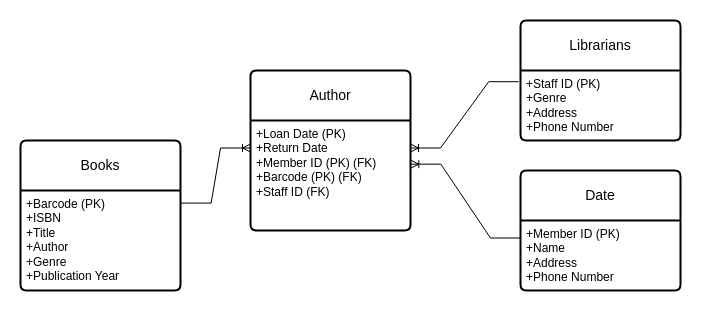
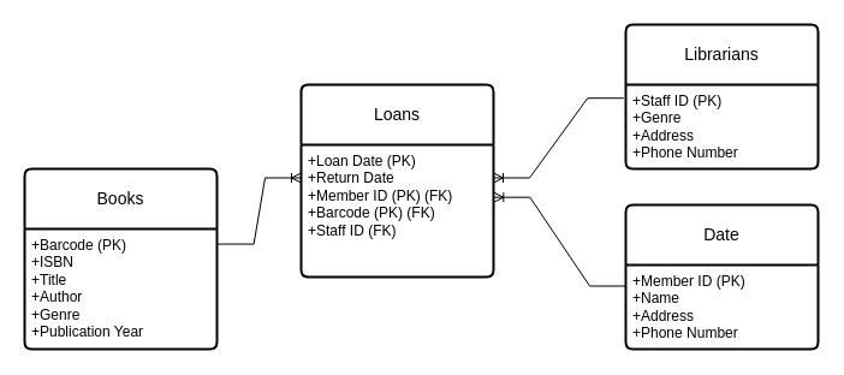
  <mxCell id="0" />
  <mxCell id="1" parent="0" />
- <mxCell id="2" value="Author" style="swimlane;childLayout=stackLayout;horizontal=1;startSize=50;horizontalStack=0;rounded=1;fontSize=14;fontStyle=0;strokeWidth=2;resizeParent=0;resizeLast=1;shadow=0;dashed=0;align=center;arcSize=4;whiteSpace=wrap;html=1;" vertex="1" parent="1"><mxGeometry x="250" y="70" width="160" height="160" as="geometry" /></mxCell>
+ <mxCell id="2" value="Loans" style="swimlane;childLayout=stackLayout;horizontal=1;startSize=50;horizontalStack=0;rounded=1;fontSize=14;fontStyle=0;strokeWidth=2;resizeParent=0;resizeLast=1;shadow=0;dashed=0;align=center;arcSize=4;whiteSpace=wrap;html=1;" vertex="1" parent="1"><mxGeometry x="250" y="70" width="160" height="160" as="geometry" /></mxCell>
  <mxCell id="3" value="&lt;div&gt;&lt;span style=&quot;background-color: initial;&quot;&gt;+Loan Date (PK)&lt;/span&gt;&lt;br&gt;&lt;/div&gt;+Return Date&lt;div&gt;+Member ID (PK) (FK)&lt;/div&gt;&lt;div&gt;+Barcode (PK) (FK)&lt;/div&gt;&lt;div&gt;+Staff ID (FK)&lt;/div&gt;" style="align=left;strokeColor=none;fillColor=none;spacingLeft=4;fontSize=12;verticalAlign=top;resizable=0;rotatable=0;part=1;html=1;" vertex="1" parent="2"><mxGeometry y="50" width="160" height="110" as="geometry" /></mxCell>
  <mxCell id="4" value="Date" style="swimlane;childLayout=stackLayout;horizontal=1;startSize=50;horizontalStack=0;rounded=1;fontSize=14;fontStyle=0;strokeWidth=2;resizeParent=0;resizeLast=1;shadow=0;dashed=0;align=center;arcSize=4;whiteSpace=wrap;html=1;" vertex="1" parent="1"><mxGeometry x="520" y="170" width="160" height="120" as="geometry" /></mxCell>
  <mxCell id="5" value="+Member ID (PK)&lt;br&gt;+Name&lt;br&gt;+Address&lt;div&gt;+Phone Number&lt;/div&gt;" style="align=left;strokeColor=none;fillColor=none;spacingLeft=4;fontSize=12;verticalAlign=top;resizable=0;rotatable=0;part=1;html=1;" vertex="1" parent="4"><mxGeometry y="50" width="160" height="70" as="geometry" /></mxCell>
  <mxCell id="6" value="Librarians" style="swimlane;childLayout=stackLayout;horizontal=1;startSize=50;horizontalStack=0;rounded=1;fontSize=14;fontStyle=0;strokeWidth=2;resizeParent=0;resizeLast=1;shadow=0;dashed=0;align=center;arcSize=4;whiteSpace=wrap;html=1;" vertex="1" parent="1"><mxGeometry x="520" y="20" width="160" height="120" as="geometry" /></mxCell>
  <mxCell id="7" value="+Staff ID (PK)&lt;br&gt;+Genre&lt;br&gt;+Address&lt;div&gt;+Phone Number&lt;/div&gt;" style="align=left;strokeColor=none;fillColor=none;spacingLeft=4;fontSize=12;verticalAlign=top;resizable=0;rotatable=0;part=1;html=1;" vertex="1" parent="6"><mxGeometry y="50" width="160" height="70" as="geometry" /></mxCell>
  <mxCell id="8" value="Books" style="swimlane;childLayout=stackLayout;horizontal=1;startSize=50;horizontalStack=0;rounded=1;fontSize=14;fontStyle=0;strokeWidth=2;resizeParent=0;resizeLast=1;shadow=0;dashed=0;align=center;arcSize=4;whiteSpace=wrap;html=1;" vertex="1" parent="1"><mxGeometry x="20" y="140" width="160" height="150" as="geometry" /></mxCell>
  <mxCell id="9" value="+Barcode (PK)&lt;div&gt;+ISBN&lt;br&gt;+Title&lt;br&gt;+Author&lt;/div&gt;&lt;div&gt;+Genre&lt;br&gt;&lt;div&gt;+Publication Year&lt;/div&gt;&lt;/div&gt;" style="align=left;strokeColor=none;fillColor=none;spacingLeft=4;fontSize=12;verticalAlign=top;resizable=0;rotatable=0;part=1;html=1;" vertex="1" parent="8"><mxGeometry y="50" width="160" height="100" as="geometry" /></mxCell>
  <mxCell id="10" value="" style="edgeStyle=entityRelationEdgeStyle;fontSize=12;html=1;endArrow=ERoneToMany;rounded=0;exitX=0;exitY=0.25;exitDx=0;exitDy=0;entryX=1.002;entryY=0.397;entryDx=0;entryDy=0;entryPerimeter=0;" edge="1" parent="1" source="5" target="3"><mxGeometry width="100" height="100" relative="1" as="geometry"><mxPoint x="310" y="290" as="sourcePoint" /><mxPoint x="410" y="190" as="targetPoint" /></mxGeometry></mxCell>
  <mxCell id="11" value="" style="edgeStyle=entityRelationEdgeStyle;fontSize=12;html=1;endArrow=ERoneToMany;rounded=0;entryX=0;entryY=0.25;entryDx=0;entryDy=0;exitX=1.004;exitY=0.126;exitDx=0;exitDy=0;exitPerimeter=0;" edge="1" parent="1" source="9" target="3"><mxGeometry width="100" height="100" relative="1" as="geometry"><mxPoint x="100" y="300" as="sourcePoint" /><mxPoint x="200" y="200" as="targetPoint" /></mxGeometry></mxCell>
  <mxCell id="12" value="" style="edgeStyle=entityRelationEdgeStyle;fontSize=12;html=1;endArrow=ERoneToMany;rounded=0;exitX=-0.011;exitY=0.16;exitDx=0;exitDy=0;exitPerimeter=0;entryX=1;entryY=0.25;entryDx=0;entryDy=0;" edge="1" parent="1" source="7" target="3"><mxGeometry width="100" height="100" relative="1" as="geometry"><mxPoint x="280" y="120" as="sourcePoint" /><mxPoint x="380" y="20" as="targetPoint" /></mxGeometry></mxCell>
